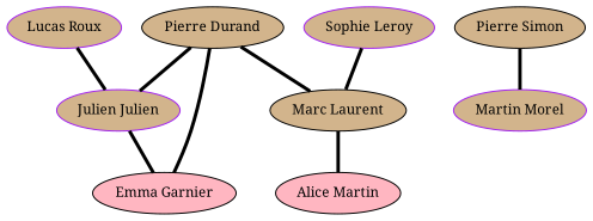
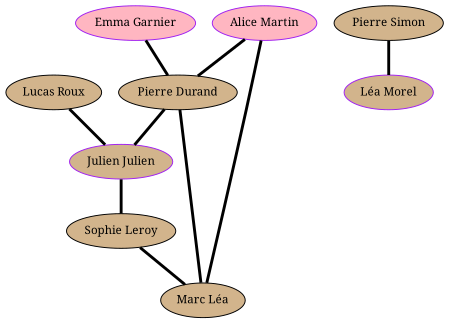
  graph {
    fontname="Noto Serif"
    node [color=black fillcolor=tan fontname="Noto Serif" fontsize=12 style=filled]
    edge [color=black fontname="Noto Serif" penwidth=3 style=bold]
-   n1 [fillcolor=lightpink label="Alice Martin"]
+   n1 [color=purple fillcolor=lightpink label="Alice Martin"]
    n2 [label="Pierre Durand"]
    n3 [color=purple label="Julien Julien"]
-   n4 [label="Marc Laurent"]
-   n5 [fillcolor=lightpink label="Emma Garnier"]
-   n6 [color=purple label="Sophie Leroy"]
+   n4 [label="Marc Léa"]
+   n5 [color=purple fillcolor=lightpink label="Emma Garnier"]
+   n6 [label="Sophie Leroy"]
    n7 [label="Pierre Simon"]
-   n8 [color=purple label="Martin Morel"]
-   n9 [color=purple label="Lucas Roux"]
+   n8 [color=purple label="Léa Morel"]
+   n9 [label="Lucas Roux"]
+   n1 -- n2
    n2 -- n3
    n2 -- n4
-   n3 -- n5
+   n3 -- n6
    n4 -- n1
    n5 -- n2
    n6 -- n4
    n7 -- n8
    n9 -- n3
  }
